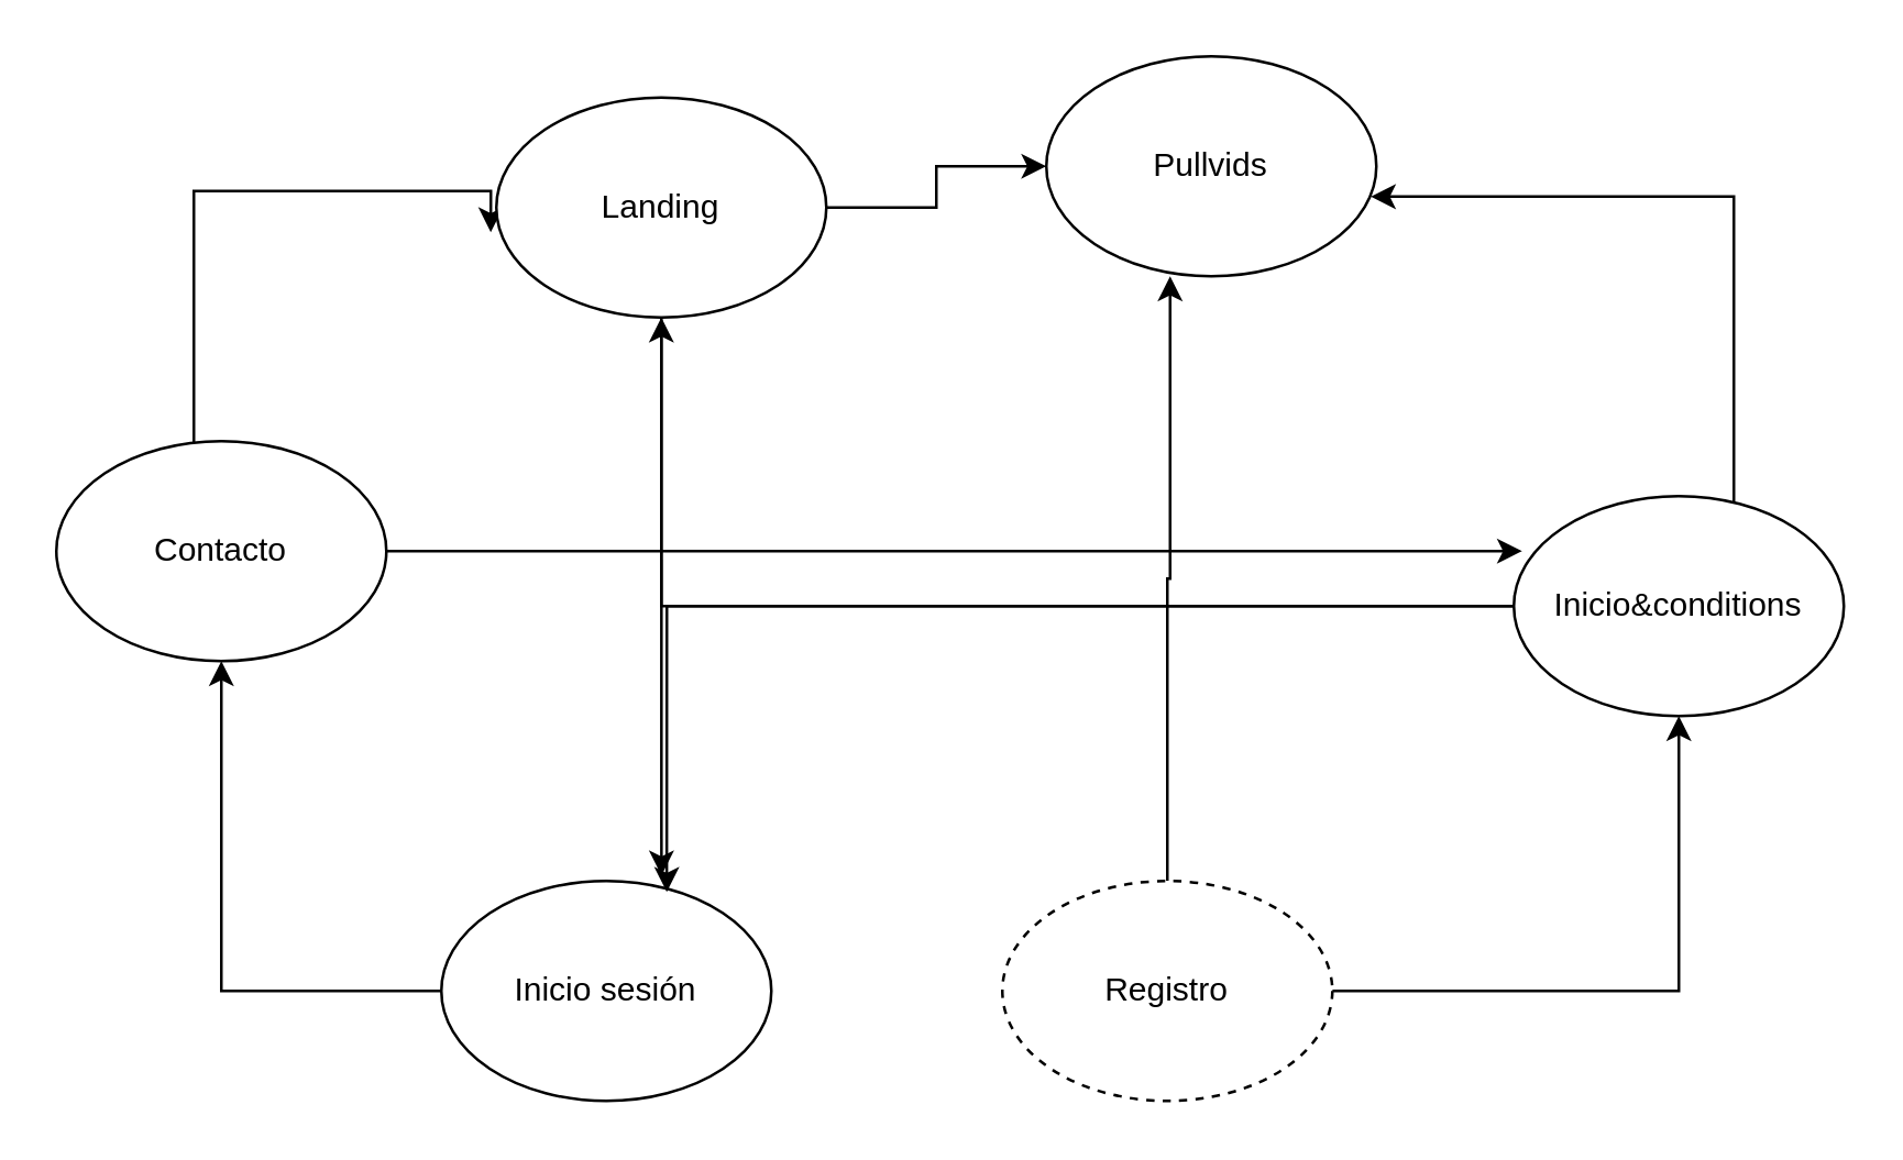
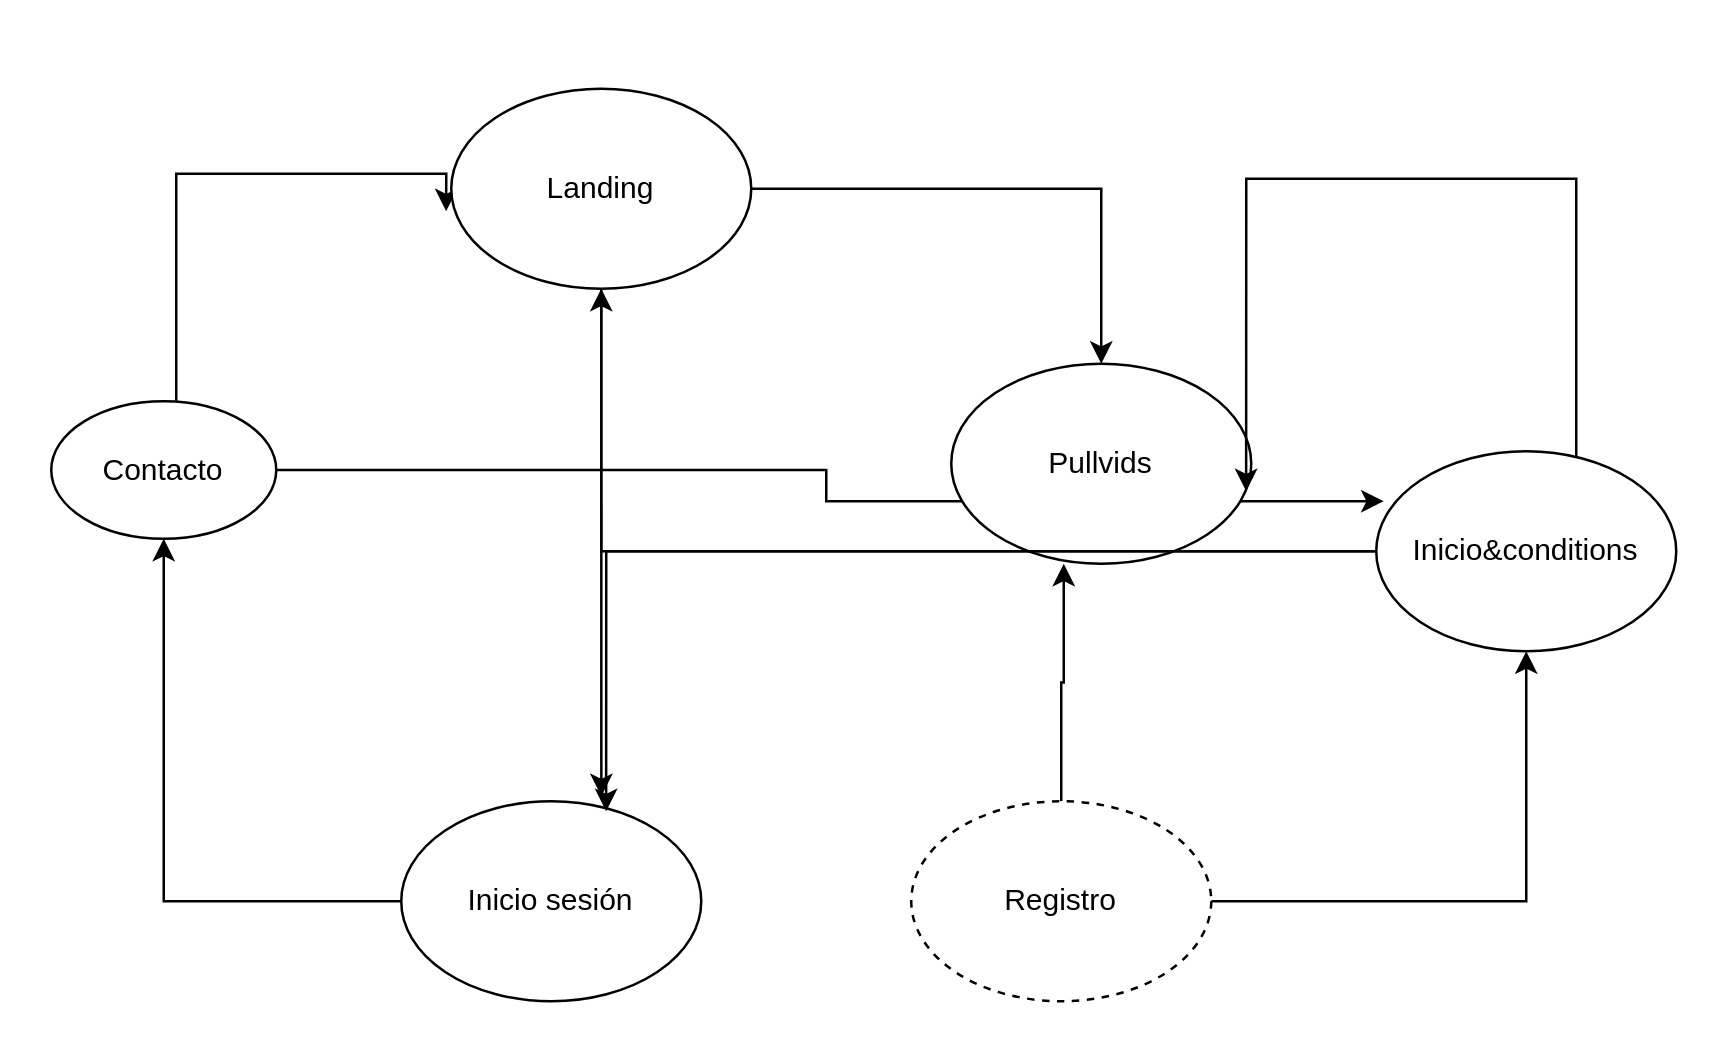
  <mxCell id="0" />
  <mxCell id="1" parent="0" />
  <mxCell id="2" style="edgeStyle=orthogonalEdgeStyle;rounded=0;orthogonalLoop=1;jettySize=auto;html=1;entryX=0.025;entryY=0.25;entryDx=0;entryDy=0;entryPerimeter=0;" edge="1" parent="1" source="4" target="16"><mxGeometry relative="1" as="geometry" /></mxCell>
  <mxCell id="3" style="edgeStyle=orthogonalEdgeStyle;rounded=0;orthogonalLoop=1;jettySize=auto;html=1;entryX=-0.017;entryY=0.613;entryDx=0;entryDy=0;entryPerimeter=0;" edge="1" parent="1" source="4" target="7"><mxGeometry relative="1" as="geometry"><mxPoint x="170" y="110" as="targetPoint" /><Array as="points"><mxPoint x="70" y="69" /></Array></mxGeometry></mxCell>
- <mxCell id="4" value="Contacto" style="ellipse;whiteSpace=wrap;html=1;" vertex="1" parent="1"><mxGeometry x="20" y="160" width="120" height="80" as="geometry" /></mxCell>
+ <mxCell id="4" value="Contacto" style="ellipse;whiteSpace=wrap;html=1;" vertex="1" parent="1"><mxGeometry x="20" y="160" width="90" height="55" as="geometry" /></mxCell>
  <mxCell id="5" style="edgeStyle=orthogonalEdgeStyle;rounded=0;orthogonalLoop=1;jettySize=auto;html=1;entryX=0.667;entryY=-0.025;entryDx=0;entryDy=0;entryPerimeter=0;" edge="1" parent="1" source="7" target="8"><mxGeometry relative="1" as="geometry" /></mxCell>
  <mxCell id="6" style="edgeStyle=orthogonalEdgeStyle;rounded=0;orthogonalLoop=1;jettySize=auto;html=1;" edge="1" parent="1" source="7" target="12"><mxGeometry relative="1" as="geometry" /></mxCell>
  <mxCell id="7" value="Landing" style="ellipse;whiteSpace=wrap;html=1;" vertex="1" parent="1"><mxGeometry x="180" y="35" width="120" height="80" as="geometry" /></mxCell>
  <mxCell id="8" value="Inicio sesión" style="ellipse;whiteSpace=wrap;html=1;" vertex="1" parent="1"><mxGeometry x="160" y="320" width="120" height="80" as="geometry" /></mxCell>
  <mxCell id="9" style="edgeStyle=orthogonalEdgeStyle;rounded=0;orthogonalLoop=1;jettySize=auto;html=1;entryX=0.375;entryY=1;entryDx=0;entryDy=0;entryPerimeter=0;" edge="1" parent="1" source="11" target="12"><mxGeometry relative="1" as="geometry" /></mxCell>
  <mxCell id="10" style="edgeStyle=orthogonalEdgeStyle;rounded=0;orthogonalLoop=1;jettySize=auto;html=1;entryX=0.5;entryY=1;entryDx=0;entryDy=0;" edge="1" parent="1" source="11" target="16"><mxGeometry relative="1" as="geometry" /></mxCell>
  <mxCell id="11" value="Registro" style="ellipse;whiteSpace=wrap;html=1;dashed=1;" vertex="1" parent="1"><mxGeometry x="364" y="320" width="120" height="80" as="geometry" /></mxCell>
- <mxCell id="12" value="Pullvids" style="ellipse;whiteSpace=wrap;html=1;" vertex="1" parent="1"><mxGeometry x="380" y="20" width="120" height="80" as="geometry" /></mxCell>
+ <mxCell id="12" value="Pullvids" style="ellipse;whiteSpace=wrap;html=1;" vertex="1" parent="1"><mxGeometry x="380" y="145" width="120" height="80" as="geometry" /></mxCell>
  <mxCell id="13" style="edgeStyle=orthogonalEdgeStyle;rounded=0;orthogonalLoop=1;jettySize=auto;html=1;entryX=0.983;entryY=0.638;entryDx=0;entryDy=0;entryPerimeter=0;" edge="1" parent="1" source="16" target="12"><mxGeometry relative="1" as="geometry"><Array as="points"><mxPoint x="630" y="71" /></Array></mxGeometry></mxCell>
  <mxCell id="14" style="edgeStyle=orthogonalEdgeStyle;rounded=0;orthogonalLoop=1;jettySize=auto;html=1;entryX=0.683;entryY=0.05;entryDx=0;entryDy=0;entryPerimeter=0;" edge="1" parent="1" source="16" target="8"><mxGeometry relative="1" as="geometry"><mxPoint x="240" y="270" as="targetPoint" /></mxGeometry></mxCell>
  <mxCell id="15" style="edgeStyle=orthogonalEdgeStyle;rounded=0;orthogonalLoop=1;jettySize=auto;html=1;" edge="1" parent="1" source="16" target="7"><mxGeometry relative="1" as="geometry" /></mxCell>
  <mxCell id="16" value="Inicio&amp;amp;conditions" style="ellipse;whiteSpace=wrap;html=1;" vertex="1" parent="1"><mxGeometry x="550" y="180" width="120" height="80" as="geometry" /></mxCell>
  <mxCell id="17" style="edgeStyle=orthogonalEdgeStyle;rounded=0;orthogonalLoop=1;jettySize=auto;html=1;exitX=0;exitY=0.5;exitDx=0;exitDy=0;" edge="1" parent="1" source="8" target="4"><mxGeometry relative="1" as="geometry" /></mxCell>
